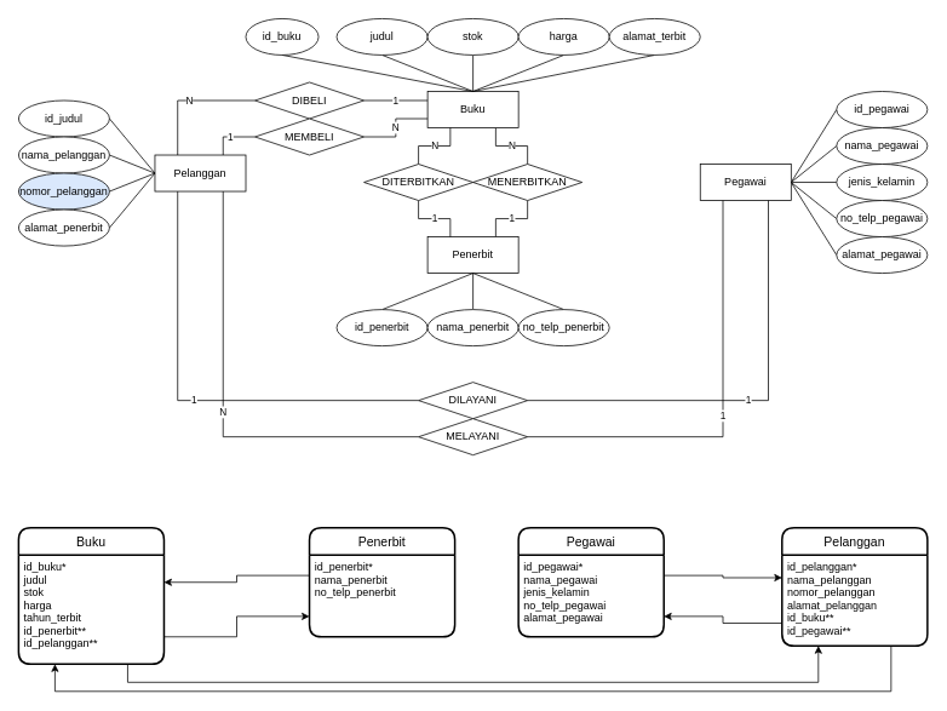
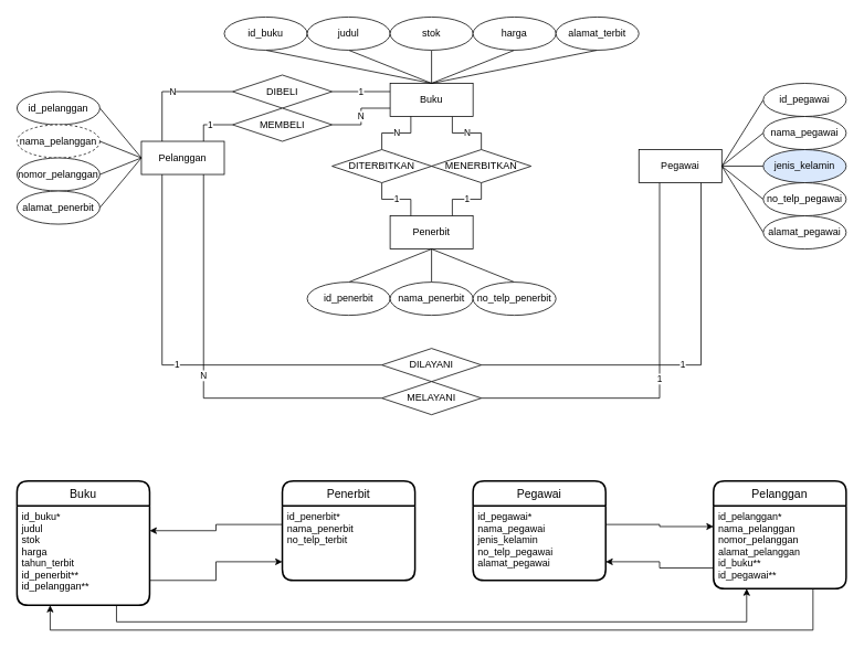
  <mxCell id="0" />
  <mxCell id="1" parent="0" />
  <mxCell id="2" value="N" style="edgeStyle=orthogonalEdgeStyle;rounded=0;orthogonalLoop=1;jettySize=auto;html=1;exitX=0.75;exitY=1;exitDx=0;exitDy=0;entryX=0.5;entryY=0;entryDx=0;entryDy=0;endArrow=none;endFill=0;" edge="1" parent="1" source="3" target="47"><mxGeometry relative="1" as="geometry" /></mxCell>
  <mxCell id="3" value="Buku" style="whiteSpace=wrap;html=1;align=center;" vertex="1" parent="1"><mxGeometry x="470" y="100" width="100" height="40" as="geometry" /></mxCell>
  <mxCell id="4" value="1" style="edgeStyle=orthogonalEdgeStyle;rounded=0;orthogonalLoop=1;jettySize=auto;html=1;exitX=0.75;exitY=0;exitDx=0;exitDy=0;entryX=0.5;entryY=1;entryDx=0;entryDy=0;endArrow=none;endFill=0;" edge="1" parent="1" source="5" target="47"><mxGeometry relative="1" as="geometry" /></mxCell>
  <mxCell id="5" value="Penerbit" style="whiteSpace=wrap;html=1;align=center;" vertex="1" parent="1"><mxGeometry x="470" y="260" width="100" height="40" as="geometry" /></mxCell>
  <mxCell id="6" style="edgeStyle=none;rounded=0;orthogonalLoop=1;jettySize=auto;html=1;exitX=1;exitY=0.5;exitDx=0;exitDy=0;entryX=0;entryY=0.5;entryDx=0;entryDy=0;endArrow=none;endFill=0;" edge="1" parent="1" source="10" target="34"><mxGeometry relative="1" as="geometry" /></mxCell>
  <mxCell id="7" style="edgeStyle=none;rounded=0;orthogonalLoop=1;jettySize=auto;html=1;exitX=1;exitY=0.5;exitDx=0;exitDy=0;entryX=0;entryY=0.5;entryDx=0;entryDy=0;endArrow=none;endFill=0;" edge="1" parent="1" source="10" target="35"><mxGeometry relative="1" as="geometry" /></mxCell>
  <mxCell id="8" style="edgeStyle=none;rounded=0;orthogonalLoop=1;jettySize=auto;html=1;exitX=1;exitY=0.5;exitDx=0;exitDy=0;entryX=0;entryY=0.5;entryDx=0;entryDy=0;endArrow=none;endFill=0;" edge="1" parent="1" source="10" target="38"><mxGeometry relative="1" as="geometry" /></mxCell>
  <mxCell id="9" style="edgeStyle=none;rounded=0;orthogonalLoop=1;jettySize=auto;html=1;exitX=1;exitY=0.5;exitDx=0;exitDy=0;entryX=0;entryY=0.5;entryDx=0;entryDy=0;endArrow=none;endFill=0;" edge="1" parent="1" source="10" target="39"><mxGeometry relative="1" as="geometry" /></mxCell>
  <mxCell id="10" value="Pegawai" style="whiteSpace=wrap;html=1;align=center;" vertex="1" parent="1"><mxGeometry x="770" y="180" width="100" height="40" as="geometry" /></mxCell>
  <mxCell id="11" value="1" style="edgeStyle=orthogonalEdgeStyle;rounded=0;orthogonalLoop=1;jettySize=auto;html=1;exitX=0.25;exitY=1;exitDx=0;exitDy=0;entryX=0;entryY=0.5;entryDx=0;entryDy=0;endArrow=none;endFill=0;" edge="1" parent="1" source="15" target="44"><mxGeometry relative="1" as="geometry" /></mxCell>
  <mxCell id="12" value="N" style="edgeStyle=orthogonalEdgeStyle;rounded=0;orthogonalLoop=1;jettySize=auto;html=1;exitX=0.25;exitY=0;exitDx=0;exitDy=0;entryX=0;entryY=0.5;entryDx=0;entryDy=0;endArrow=none;endFill=0;" edge="1" parent="1" source="15" target="46"><mxGeometry relative="1" as="geometry" /></mxCell>
  <mxCell id="13" value="N" style="edgeStyle=orthogonalEdgeStyle;rounded=0;orthogonalLoop=1;jettySize=auto;html=1;exitX=0.75;exitY=1;exitDx=0;exitDy=0;entryX=0;entryY=0.5;entryDx=0;entryDy=0;endArrow=none;endFill=0;" edge="1" parent="1" source="15" target="49"><mxGeometry relative="1" as="geometry" /></mxCell>
  <mxCell id="14" value="1" style="edgeStyle=orthogonalEdgeStyle;rounded=0;orthogonalLoop=1;jettySize=auto;html=1;exitX=0.75;exitY=0;exitDx=0;exitDy=0;entryX=0;entryY=0.5;entryDx=0;entryDy=0;endArrow=none;endFill=0;" edge="1" parent="1" source="15" target="51"><mxGeometry relative="1" as="geometry" /></mxCell>
  <mxCell id="15" value="Pelanggan" style="whiteSpace=wrap;html=1;align=center;" vertex="1" parent="1"><mxGeometry x="170" y="170" width="100" height="40" as="geometry" /></mxCell>
  <mxCell id="16" style="rounded=0;orthogonalLoop=1;jettySize=auto;html=1;exitX=0.5;exitY=1;exitDx=0;exitDy=0;entryX=0.5;entryY=0;entryDx=0;entryDy=0;endArrow=none;endFill=0;" edge="1" parent="1" source="17" target="3"><mxGeometry relative="1" as="geometry" /></mxCell>
- <mxCell id="17" value="id_buku" style="ellipse;whiteSpace=wrap;html=1;align=center;" vertex="1" parent="1"><mxGeometry x="270" y="20" width="80" height="40" as="geometry" /></mxCell>
+ <mxCell id="17" value="id_buku" style="ellipse;whiteSpace=wrap;html=1;align=center;" vertex="1" parent="1"><mxGeometry x="270" width="100" height="40" as="geometry" y="20" /></mxCell>
  <mxCell id="18" style="edgeStyle=none;rounded=0;orthogonalLoop=1;jettySize=auto;html=1;exitX=0.5;exitY=1;exitDx=0;exitDy=0;entryX=0.5;entryY=0;entryDx=0;entryDy=0;endArrow=none;endFill=0;" edge="1" parent="1" source="19" target="3"><mxGeometry relative="1" as="geometry" /></mxCell>
  <mxCell id="19" value="judul" style="ellipse;whiteSpace=wrap;html=1;align=center;" vertex="1" parent="1"><mxGeometry x="370" width="100" height="40" as="geometry" y="20" /></mxCell>
  <mxCell id="20" style="edgeStyle=none;rounded=0;orthogonalLoop=1;jettySize=auto;html=1;exitX=0.5;exitY=1;exitDx=0;exitDy=0;entryX=0.5;entryY=0;entryDx=0;entryDy=0;endArrow=none;endFill=0;" edge="1" parent="1" source="21" target="3"><mxGeometry relative="1" as="geometry" /></mxCell>
  <mxCell id="21" value="stok" style="ellipse;whiteSpace=wrap;html=1;align=center;" vertex="1" parent="1"><mxGeometry x="470" width="100" height="40" as="geometry" y="20" /></mxCell>
  <mxCell id="22" style="edgeStyle=none;rounded=0;orthogonalLoop=1;jettySize=auto;html=1;exitX=0.5;exitY=1;exitDx=0;exitDy=0;entryX=0.5;entryY=0;entryDx=0;entryDy=0;endArrow=none;endFill=0;" edge="1" parent="1" source="23" target="3"><mxGeometry relative="1" as="geometry" /></mxCell>
  <mxCell id="23" value="harga" style="ellipse;whiteSpace=wrap;html=1;align=center;" vertex="1" parent="1"><mxGeometry x="570" width="100" height="40" as="geometry" y="20" /></mxCell>
  <mxCell id="24" style="edgeStyle=none;rounded=0;orthogonalLoop=1;jettySize=auto;html=1;exitX=0.5;exitY=1;exitDx=0;exitDy=0;entryX=0.5;entryY=0;entryDx=0;entryDy=0;endArrow=none;endFill=0;" edge="1" parent="1" source="25" target="3"><mxGeometry relative="1" as="geometry" /></mxCell>
  <mxCell id="25" value="alamat_terbit" style="ellipse;whiteSpace=wrap;html=1;align=center;" vertex="1" parent="1"><mxGeometry x="670" width="100" height="40" as="geometry" y="20" /></mxCell>
  <mxCell id="26" style="edgeStyle=none;rounded=0;orthogonalLoop=1;jettySize=auto;html=1;exitX=1;exitY=0.5;exitDx=0;exitDy=0;entryX=0;entryY=0.5;entryDx=0;entryDy=0;endArrow=none;endFill=0;" edge="1" parent="1" source="27" target="15"><mxGeometry relative="1" as="geometry" /></mxCell>
- <mxCell id="27" value="id_judul" style="ellipse;whiteSpace=wrap;html=1;align=center;" vertex="1" parent="1"><mxGeometry x="20" y="110" width="100" height="40" as="geometry" /></mxCell>
+ <mxCell id="27" value="id_pelanggan" style="ellipse;whiteSpace=wrap;html=1;align=center;" vertex="1" parent="1"><mxGeometry x="20" y="110" width="100" height="40" as="geometry" /></mxCell>
  <mxCell id="28" style="edgeStyle=none;rounded=0;orthogonalLoop=1;jettySize=auto;html=1;exitX=1;exitY=0.5;exitDx=0;exitDy=0;entryX=0;entryY=0.5;entryDx=0;entryDy=0;endArrow=none;endFill=0;" edge="1" parent="1" source="29" target="15"><mxGeometry relative="1" as="geometry" /></mxCell>
- <mxCell id="29" value="nama_pelanggan" style="ellipse;whiteSpace=wrap;html=1;align=center;" vertex="1" parent="1"><mxGeometry x="20" y="150" width="100" height="40" as="geometry" /></mxCell>
+ <mxCell id="29" value="nama_pelanggan" style="ellipse;whiteSpace=wrap;html=1;align=center;dashed=1;" vertex="1" parent="1"><mxGeometry x="20" y="150" width="100" height="40" as="geometry" /></mxCell>
  <mxCell id="30" style="edgeStyle=none;rounded=0;orthogonalLoop=1;jettySize=auto;html=1;exitX=1;exitY=0.5;exitDx=0;exitDy=0;entryX=0;entryY=0.5;entryDx=0;entryDy=0;endArrow=none;endFill=0;" edge="1" parent="1" source="31" target="15"><mxGeometry relative="1" as="geometry" /></mxCell>
- <mxCell id="31" value="nomor_pelanggan" style="ellipse;whiteSpace=wrap;html=1;align=center;fillColor=#dae8fc;" vertex="1" parent="1"><mxGeometry x="20" y="190" width="100" height="40" as="geometry" /></mxCell>
+ <mxCell id="31" value="nomor_pelanggan" style="ellipse;whiteSpace=wrap;html=1;align=center;" vertex="1" parent="1"><mxGeometry x="20" y="190" width="100" height="40" as="geometry" /></mxCell>
  <mxCell id="32" style="edgeStyle=none;rounded=0;orthogonalLoop=1;jettySize=auto;html=1;exitX=1;exitY=0.5;exitDx=0;exitDy=0;entryX=0;entryY=0.5;entryDx=0;entryDy=0;endArrow=none;endFill=0;" edge="1" parent="1" source="33" target="15"><mxGeometry relative="1" as="geometry" /></mxCell>
  <mxCell id="33" value="alamat_penerbit" style="ellipse;whiteSpace=wrap;html=1;align=center;" vertex="1" parent="1"><mxGeometry x="20" y="230" width="100" height="40" as="geometry" /></mxCell>
  <mxCell id="34" value="id_pegawai" style="ellipse;whiteSpace=wrap;html=1;align=center;" vertex="1" parent="1"><mxGeometry x="920" y="100" width="100" height="40" as="geometry" /></mxCell>
  <mxCell id="35" value="nama_pegawai" style="ellipse;whiteSpace=wrap;html=1;align=center;" vertex="1" parent="1"><mxGeometry x="920" y="140" width="100" height="40" as="geometry" /></mxCell>
  <mxCell id="36" style="edgeStyle=none;rounded=0;orthogonalLoop=1;jettySize=auto;html=1;exitX=0;exitY=0.5;exitDx=0;exitDy=0;entryX=1;entryY=0.5;entryDx=0;entryDy=0;endArrow=none;endFill=0;" edge="1" parent="1" source="37" target="10"><mxGeometry relative="1" as="geometry" /></mxCell>
- <mxCell id="37" value="jenis_kelamin" style="ellipse;whiteSpace=wrap;html=1;align=center;" vertex="1" parent="1"><mxGeometry x="920" y="180" width="100" height="40" as="geometry" /></mxCell>
+ <mxCell id="37" value="jenis_kelamin" style="ellipse;whiteSpace=wrap;html=1;align=center;fillColor=#dae8fc;" vertex="1" parent="1"><mxGeometry x="920" y="180" width="100" height="40" as="geometry" /></mxCell>
  <mxCell id="38" value="no_telp_pegawai&lt;span style=&quot;color: rgba(0 , 0 , 0 , 0) ; font-family: monospace ; font-size: 0px&quot;&gt;%3CmxGraphModel%3E%3Croot%3E%3CmxCell%20id%3D%220%22%2F%3E%3CmxCell%20id%3D%221%22%20parent%3D%220%22%2F%3E%3CmxCell%20id%3D%222%22%20value%3D%22id_pelanggan%22%20style%3D%22ellipse%3BwhiteSpace%3Dwrap%3Bhtml%3D1%3Balign%3Dcenter%3B%22%20vertex%3D%221%22%20parent%3D%221%22%3E%3CmxGeometry%20x%3D%22-100%22%20y%3D%22100%22%20width%3D%22100%22%20height%3D%2240%22%20as%3D%22geometry%22%2F%3E%3C%2FmxCell%3E%3CmxCell%20id%3D%223%22%20value%3D%22nama_pelanggan%22%20style%3D%22ellipse%3BwhiteSpace%3Dwrap%3Bhtml%3D1%3Balign%3Dcenter%3B%22%20vertex%3D%221%22%20parent%3D%221%22%3E%3CmxGeometry%20x%3D%22-100%22%20y%3D%22140%22%20width%3D%22100%22%20height%3D%2240%22%20as%3D%22geometry%22%2F%3E%3C%2FmxCell%3E%3CmxCell%20id%3D%224%22%20value%3D%22nomor_pelanggan%22%20style%3D%22ellipse%3BwhiteSpace%3Dwrap%3Bhtml%3D1%3Balign%3Dcenter%3B%22%20vertex%3D%221%22%20parent%3D%221%22%3E%3CmxGeometry%20x%3D%22-100%22%20y%3D%22180%22%20width%3D%22100%22%20height%3D%2240%22%20as%3D%22geometry%22%2F%3E%3C%2FmxCell%3E%3CmxCell%20id%3D%225%22%20value%3D%22alamat_pelanggan%22%20style%3D%22ellipse%3BwhiteSpace%3Dwrap%3Bhtml%3D1%3Balign%3Dcenter%3B%22%20vertex%3D%221%22%20parent%3D%221%22%3E%3CmxGeometry%20x%3D%22-100%22%20y%3D%22220%22%20width%3D%22100%22%20height%3D%2240%22%20as%3D%22geometry%22%2F%3E%3C%2FmxCell%3E%3C%2Froot%3E%3C%2FmxGraphModel%3E_pegaawi&lt;/span&gt;" style="ellipse;whiteSpace=wrap;html=1;align=center;" vertex="1" parent="1"><mxGeometry x="920" y="220" width="100" height="40" as="geometry" /></mxCell>
  <mxCell id="39" value="alamat_pegawai" style="ellipse;whiteSpace=wrap;html=1;align=center;" vertex="1" parent="1"><mxGeometry x="920" y="260" width="100" height="40" as="geometry" /></mxCell>
  <mxCell id="40" value="N" style="edgeStyle=orthogonalEdgeStyle;rounded=0;orthogonalLoop=1;jettySize=auto;html=1;exitX=0.5;exitY=0;exitDx=0;exitDy=0;entryX=0.25;entryY=1;entryDx=0;entryDy=0;endArrow=none;endFill=0;" edge="1" parent="1" source="42" target="3"><mxGeometry relative="1" as="geometry" /></mxCell>
  <mxCell id="41" value="1" style="edgeStyle=orthogonalEdgeStyle;rounded=0;orthogonalLoop=1;jettySize=auto;html=1;exitX=0.5;exitY=1;exitDx=0;exitDy=0;entryX=0.25;entryY=0;entryDx=0;entryDy=0;endArrow=none;endFill=0;" edge="1" parent="1" source="42" target="5"><mxGeometry relative="1" as="geometry" /></mxCell>
  <mxCell id="42" value="DITERBITKAN" style="shape=rhombus;perimeter=rhombusPerimeter;whiteSpace=wrap;html=1;align=center;" vertex="1" parent="1"><mxGeometry x="400" y="180" width="120" height="40" as="geometry" /></mxCell>
  <mxCell id="43" value="1" style="edgeStyle=orthogonalEdgeStyle;rounded=0;orthogonalLoop=1;jettySize=auto;html=1;exitX=1;exitY=0.5;exitDx=0;exitDy=0;entryX=0.75;entryY=1;entryDx=0;entryDy=0;endArrow=none;endFill=0;" edge="1" parent="1" source="44" target="10"><mxGeometry relative="1" as="geometry" /></mxCell>
  <mxCell id="44" value="DILAYANI" style="shape=rhombus;perimeter=rhombusPerimeter;whiteSpace=wrap;html=1;align=center;" vertex="1" parent="1"><mxGeometry x="460" y="420" width="120" height="40" as="geometry" /></mxCell>
  <mxCell id="45" value="1" style="edgeStyle=orthogonalEdgeStyle;rounded=0;orthogonalLoop=1;jettySize=auto;html=1;exitX=1;exitY=0.5;exitDx=0;exitDy=0;entryX=0;entryY=0.25;entryDx=0;entryDy=0;endArrow=none;endFill=0;" edge="1" parent="1" source="46" target="3"><mxGeometry relative="1" as="geometry" /></mxCell>
  <mxCell id="46" value="DIBELI" style="shape=rhombus;perimeter=rhombusPerimeter;whiteSpace=wrap;html=1;align=center;" vertex="1" parent="1"><mxGeometry x="280" y="90" width="120" height="40" as="geometry" /></mxCell>
  <mxCell id="47" value="MENERBITKAN" style="shape=rhombus;perimeter=rhombusPerimeter;whiteSpace=wrap;html=1;align=center;" vertex="1" parent="1"><mxGeometry x="520" y="180" width="120" height="40" as="geometry" /></mxCell>
  <mxCell id="48" value="1" style="edgeStyle=orthogonalEdgeStyle;rounded=0;orthogonalLoop=1;jettySize=auto;html=1;exitX=1;exitY=0.5;exitDx=0;exitDy=0;entryX=0.25;entryY=1;entryDx=0;entryDy=0;endArrow=none;endFill=0;" edge="1" parent="1" source="49" target="10"><mxGeometry relative="1" as="geometry" /></mxCell>
  <mxCell id="49" value="MELAYANI" style="shape=rhombus;perimeter=rhombusPerimeter;whiteSpace=wrap;html=1;align=center;" vertex="1" parent="1"><mxGeometry x="460" y="460" width="120" height="40" as="geometry" /></mxCell>
  <mxCell id="50" value="N" style="edgeStyle=orthogonalEdgeStyle;rounded=0;orthogonalLoop=1;jettySize=auto;html=1;exitX=1;exitY=0.5;exitDx=0;exitDy=0;entryX=0;entryY=0.75;entryDx=0;entryDy=0;endArrow=none;endFill=0;" edge="1" parent="1" source="51" target="3"><mxGeometry relative="1" as="geometry" /></mxCell>
  <mxCell id="51" value="MEMBELI" style="shape=rhombus;perimeter=rhombusPerimeter;whiteSpace=wrap;html=1;align=center;" vertex="1" parent="1"><mxGeometry x="280" y="130" width="120" height="40" as="geometry" /></mxCell>
  <mxCell id="52" style="rounded=0;orthogonalLoop=1;jettySize=auto;html=1;exitX=0.5;exitY=0;exitDx=0;exitDy=0;entryX=0.5;entryY=1;entryDx=0;entryDy=0;endArrow=none;endFill=0;" edge="1" parent="1" source="53" target="5"><mxGeometry relative="1" as="geometry" /></mxCell>
  <mxCell id="53" value="id_penerbit" style="ellipse;whiteSpace=wrap;html=1;align=center;" vertex="1" parent="1"><mxGeometry x="370" y="340" width="100" height="40" as="geometry" /></mxCell>
  <mxCell id="54" style="edgeStyle=none;rounded=0;orthogonalLoop=1;jettySize=auto;html=1;exitX=0.5;exitY=0;exitDx=0;exitDy=0;entryX=0.5;entryY=1;entryDx=0;entryDy=0;endArrow=none;endFill=0;" edge="1" parent="1" source="55" target="5"><mxGeometry relative="1" as="geometry" /></mxCell>
  <mxCell id="55" value="nama_penerbit" style="ellipse;whiteSpace=wrap;html=1;align=center;" vertex="1" parent="1"><mxGeometry x="470" y="340" width="100" height="40" as="geometry" /></mxCell>
  <mxCell id="56" style="edgeStyle=none;rounded=0;orthogonalLoop=1;jettySize=auto;html=1;exitX=0.5;exitY=0;exitDx=0;exitDy=0;entryX=0.5;entryY=1;entryDx=0;entryDy=0;endArrow=none;endFill=0;" edge="1" parent="1" source="57" target="5"><mxGeometry relative="1" as="geometry" /></mxCell>
  <mxCell id="57" value="no_telp_penerbit" style="ellipse;whiteSpace=wrap;html=1;align=center;" vertex="1" parent="1"><mxGeometry x="570" y="340" width="100" height="40" as="geometry" /></mxCell>
  <mxCell id="58" value="Buku" style="swimlane;childLayout=stackLayout;horizontal=1;startSize=30;horizontalStack=0;rounded=1;fontSize=14;fontStyle=0;strokeWidth=2;resizeParent=0;resizeLast=1;shadow=0;dashed=0;align=center;" vertex="1" parent="1"><mxGeometry x="20" y="580" width="160" height="150" as="geometry" /></mxCell>
  <mxCell id="59" value="id_buku*&#10;judul&#10;stok&#10;harga&#10;tahun_terbit&#10;id_penerbit**&#10;id_pelanggan**" style="align=left;strokeColor=none;fillColor=none;spacingLeft=4;fontSize=12;verticalAlign=top;resizable=0;rotatable=0;part=1;" vertex="1" parent="58"><mxGeometry y="30" width="160" height="120" as="geometry" /></mxCell>
  <mxCell id="60" value="Penerbit" style="swimlane;childLayout=stackLayout;horizontal=1;startSize=30;horizontalStack=0;rounded=1;fontSize=14;fontStyle=0;strokeWidth=2;resizeParent=0;resizeLast=1;shadow=0;dashed=0;align=center;" vertex="1" parent="1"><mxGeometry x="340" y="580" width="160" height="120" as="geometry" /></mxCell>
- <mxCell id="61" value="id_penerbit*&#10;nama_penerbit&#10;no_telp_penerbit&#10;" style="align=left;strokeColor=none;fillColor=none;spacingLeft=4;fontSize=12;verticalAlign=top;resizable=0;rotatable=0;part=1;" vertex="1" parent="60"><mxGeometry y="30" width="160" height="90" as="geometry" /></mxCell>
+ <mxCell id="61" value="id_penerbit*&#10;nama_penerbit&#10;no_telp_terbit&#10;" style="align=left;strokeColor=none;fillColor=none;spacingLeft=4;fontSize=12;verticalAlign=top;resizable=0;rotatable=0;part=1;" vertex="1" parent="60"><mxGeometry y="30" width="160" height="90" as="geometry" /></mxCell>
  <mxCell id="62" value="Pegawai" style="swimlane;childLayout=stackLayout;horizontal=1;startSize=30;horizontalStack=0;rounded=1;fontSize=14;fontStyle=0;strokeWidth=2;resizeParent=0;resizeLast=1;shadow=0;dashed=0;align=center;" vertex="1" parent="1"><mxGeometry x="570" y="580" width="160" height="120" as="geometry" /></mxCell>
  <mxCell id="63" value="id_pegawai*&#10;nama_pegawai&#10;jenis_kelamin&#10;no_telp_pegawai&#10;alamat_pegawai&#10;" style="align=left;strokeColor=none;fillColor=none;spacingLeft=4;fontSize=12;verticalAlign=top;resizable=0;rotatable=0;part=1;" vertex="1" parent="62"><mxGeometry y="30" width="160" height="90" as="geometry" /></mxCell>
  <mxCell id="64" value="Pelanggan" style="swimlane;childLayout=stackLayout;horizontal=1;startSize=30;horizontalStack=0;rounded=1;fontSize=14;fontStyle=0;strokeWidth=2;resizeParent=0;resizeLast=1;shadow=0;dashed=0;align=center;" vertex="1" parent="1"><mxGeometry x="860" y="580" width="160" height="130" as="geometry" /></mxCell>
  <mxCell id="65" value="id_pelanggan*&#10;nama_pelanggan&#10;nomor_pelanggan&#10;alamat_pelanggan&#10;id_buku**&#10;id_pegawai**" style="align=left;strokeColor=none;fillColor=none;spacingLeft=4;fontSize=12;verticalAlign=top;resizable=0;rotatable=0;part=1;" vertex="1" parent="64"><mxGeometry y="30" width="160" height="100" as="geometry" /></mxCell>
  <mxCell id="66" style="edgeStyle=orthogonalEdgeStyle;rounded=0;orthogonalLoop=1;jettySize=auto;html=1;exitX=1;exitY=0.75;exitDx=0;exitDy=0;entryX=0;entryY=0.75;entryDx=0;entryDy=0;endArrow=classic;endFill=1;" edge="1" parent="1" source="59" target="61"><mxGeometry relative="1" as="geometry" /></mxCell>
  <mxCell id="67" style="edgeStyle=orthogonalEdgeStyle;rounded=0;orthogonalLoop=1;jettySize=auto;html=1;exitX=0;exitY=0.25;exitDx=0;exitDy=0;entryX=1;entryY=0.25;entryDx=0;entryDy=0;endArrow=classic;endFill=1;" edge="1" parent="1" source="61" target="59"><mxGeometry relative="1" as="geometry" /></mxCell>
  <mxCell id="68" style="edgeStyle=orthogonalEdgeStyle;rounded=0;orthogonalLoop=1;jettySize=auto;html=1;exitX=0.75;exitY=1;exitDx=0;exitDy=0;entryX=0.25;entryY=1;entryDx=0;entryDy=0;endArrow=classic;endFill=1;" edge="1" parent="1" source="59" target="65"><mxGeometry relative="1" as="geometry" /></mxCell>
  <mxCell id="69" style="edgeStyle=orthogonalEdgeStyle;rounded=0;orthogonalLoop=1;jettySize=auto;html=1;exitX=0.75;exitY=1;exitDx=0;exitDy=0;entryX=0.25;entryY=1;entryDx=0;entryDy=0;endArrow=classic;endFill=1;" edge="1" parent="1" source="65" target="59"><mxGeometry relative="1" as="geometry"><Array as="points"><mxPoint x="980" y="760" /><mxPoint x="60" y="760" /></Array></mxGeometry></mxCell>
  <mxCell id="70" style="edgeStyle=orthogonalEdgeStyle;rounded=0;orthogonalLoop=1;jettySize=auto;html=1;exitX=1;exitY=0.25;exitDx=0;exitDy=0;entryX=0;entryY=0.25;entryDx=0;entryDy=0;endArrow=classic;endFill=1;" edge="1" parent="1" source="63" target="65"><mxGeometry relative="1" as="geometry" /></mxCell>
  <mxCell id="71" style="edgeStyle=orthogonalEdgeStyle;rounded=0;orthogonalLoop=1;jettySize=auto;html=1;exitX=0;exitY=0.75;exitDx=0;exitDy=0;entryX=1;entryY=0.75;entryDx=0;entryDy=0;endArrow=classic;endFill=1;" edge="1" parent="1" source="65" target="63"><mxGeometry relative="1" as="geometry" /></mxCell>
